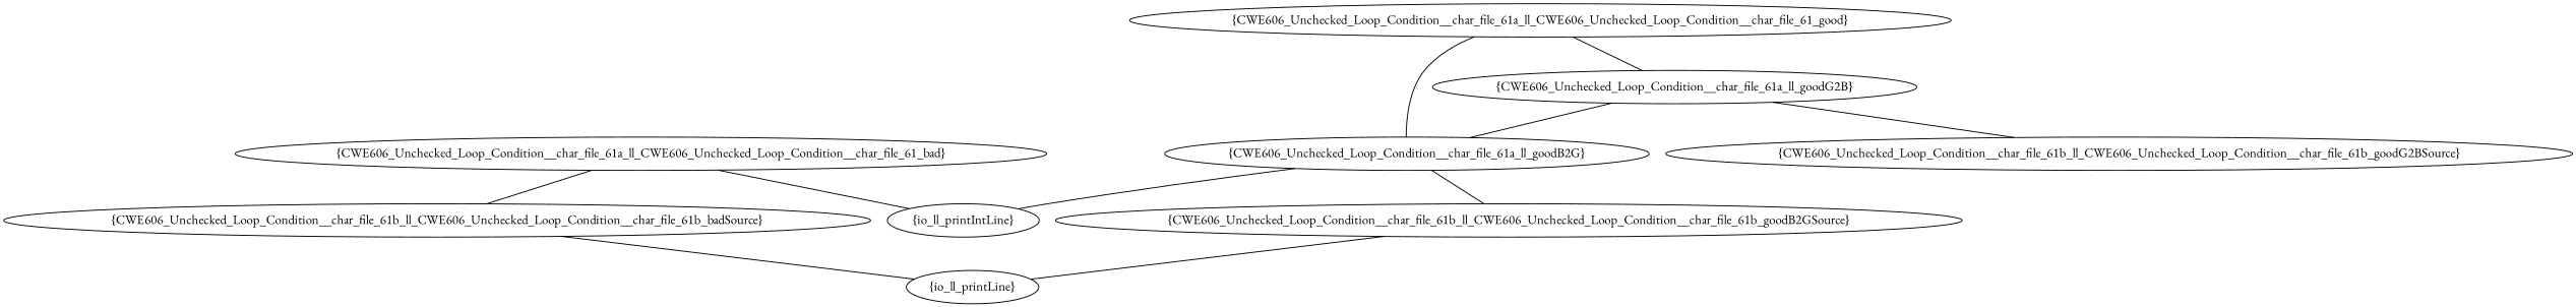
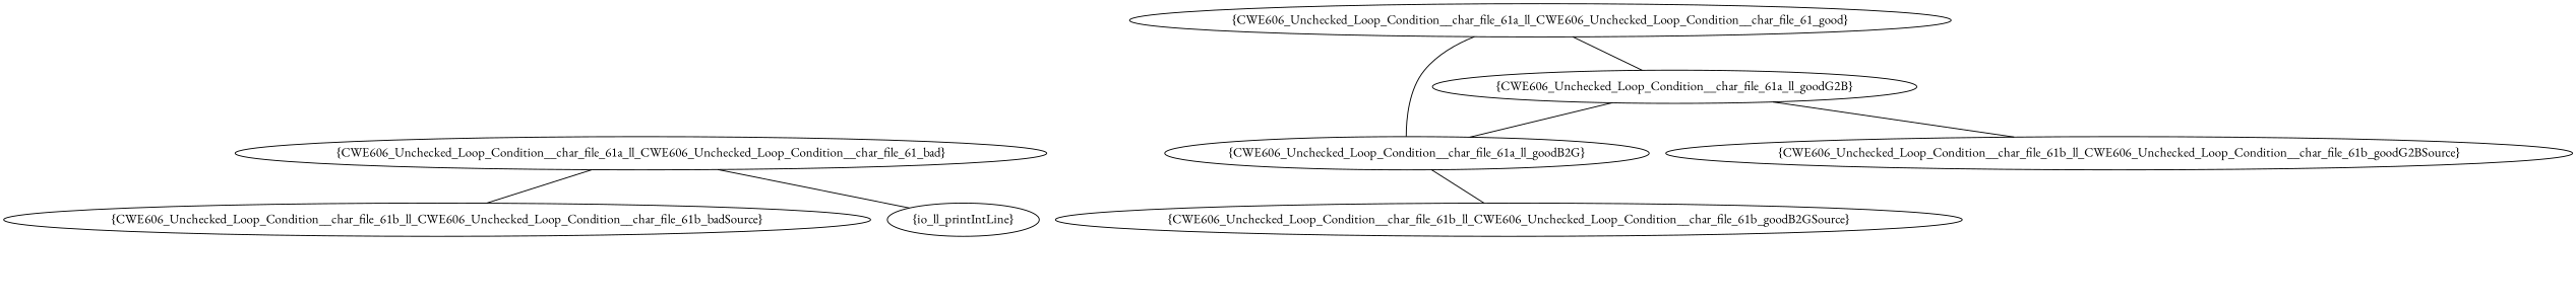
  graph {
    fontname="EB Garamond"
    node [fontname="EB Garamond"]
    edge [fontname="EB Garamond"]
    n1 [label="{CWE606_Unchecked_Loop_Condition__char_file_61a_ll_goodB2G}"]
    n2 [label="{CWE606_Unchecked_Loop_Condition__char_file_61b_ll_CWE606_Unchecked_Loop_Condition__char_file_61b_goodB2GSource}"]
    n3 [label="{io_ll_printIntLine}"]
-   n4 [label="{io_ll_printLine}"]
    n5 [label="{CWE606_Unchecked_Loop_Condition__char_file_61b_ll_CWE606_Unchecked_Loop_Condition__char_file_61b_badSource}"]
    n6 [label="{CWE606_Unchecked_Loop_Condition__char_file_61a_ll_CWE606_Unchecked_Loop_Condition__char_file_61_good}"]
    n7 [label="{CWE606_Unchecked_Loop_Condition__char_file_61a_ll_goodG2B}"]
    n8 [label="{CWE606_Unchecked_Loop_Condition__char_file_61b_ll_CWE606_Unchecked_Loop_Condition__char_file_61b_goodG2BSource}"]
    n9 [label="{CWE606_Unchecked_Loop_Condition__char_file_61a_ll_CWE606_Unchecked_Loop_Condition__char_file_61_bad}"]
    n1 -- n2
-   n1 -- n3
-   n2 -- n4
-   n5 -- n4
    n6 -- n1
    n6 -- n7
    n7 -- n1
    n7 -- n8
    n9 -- n3
    n9 -- n5
  }
